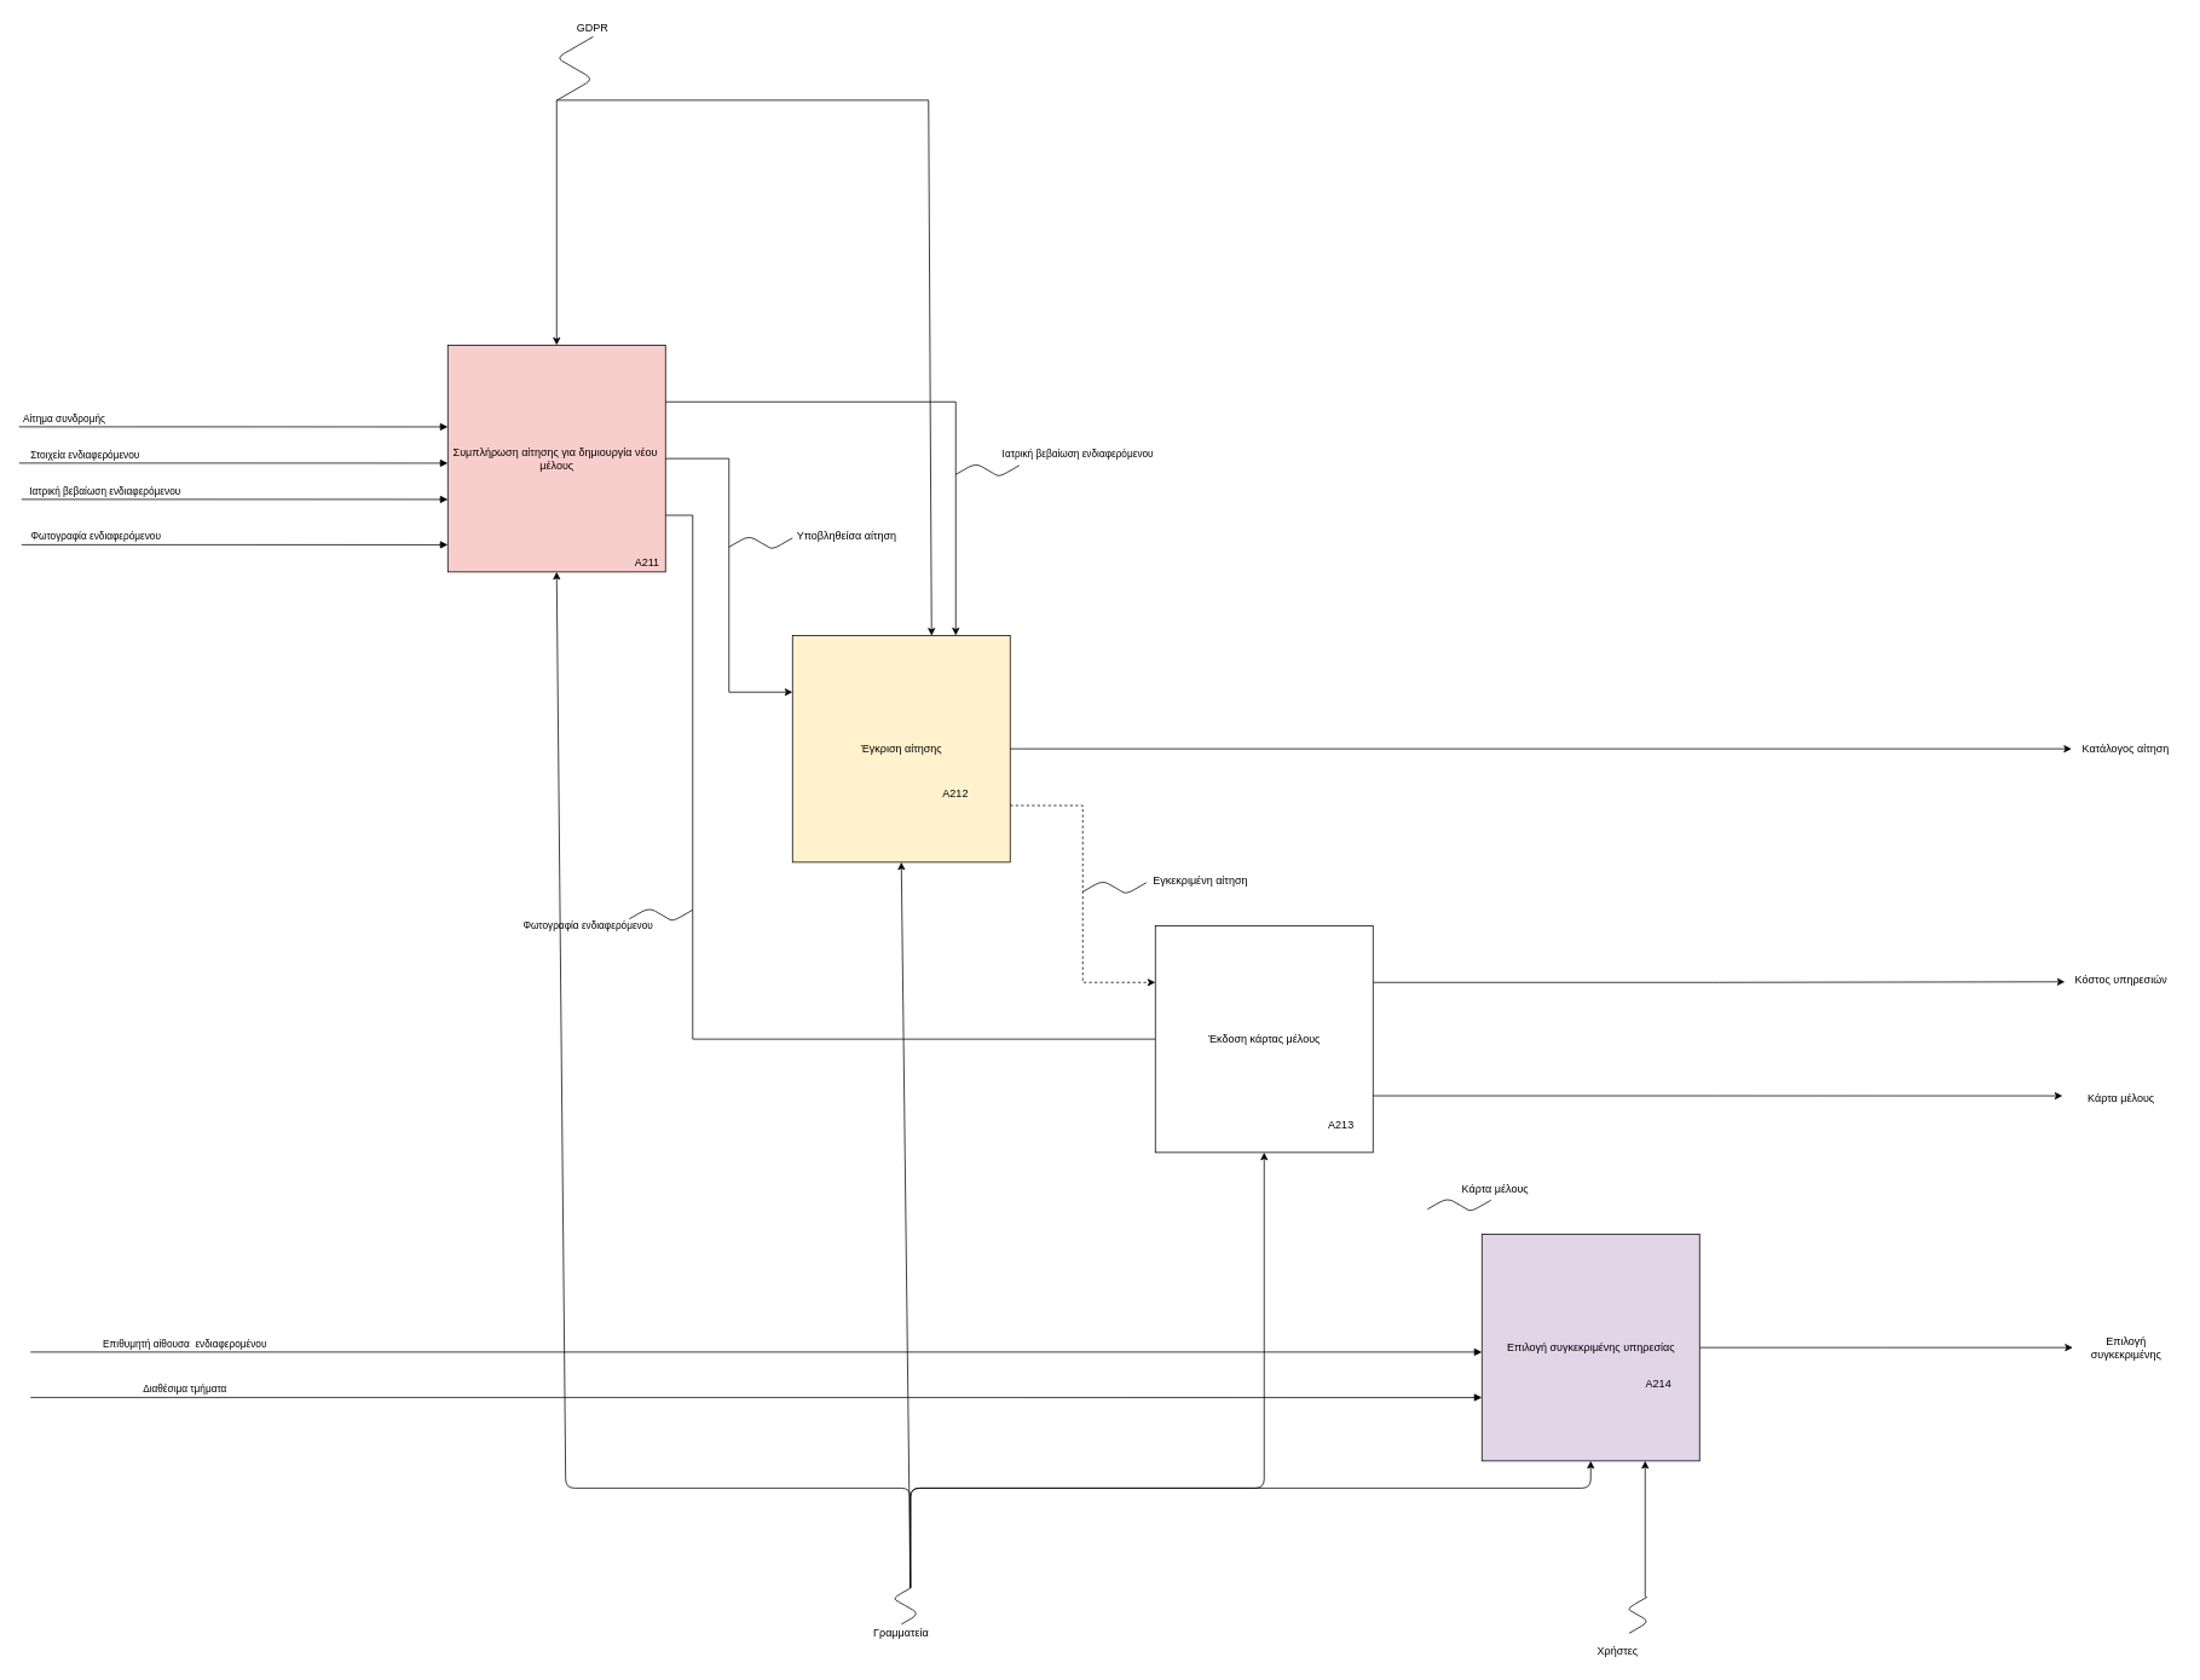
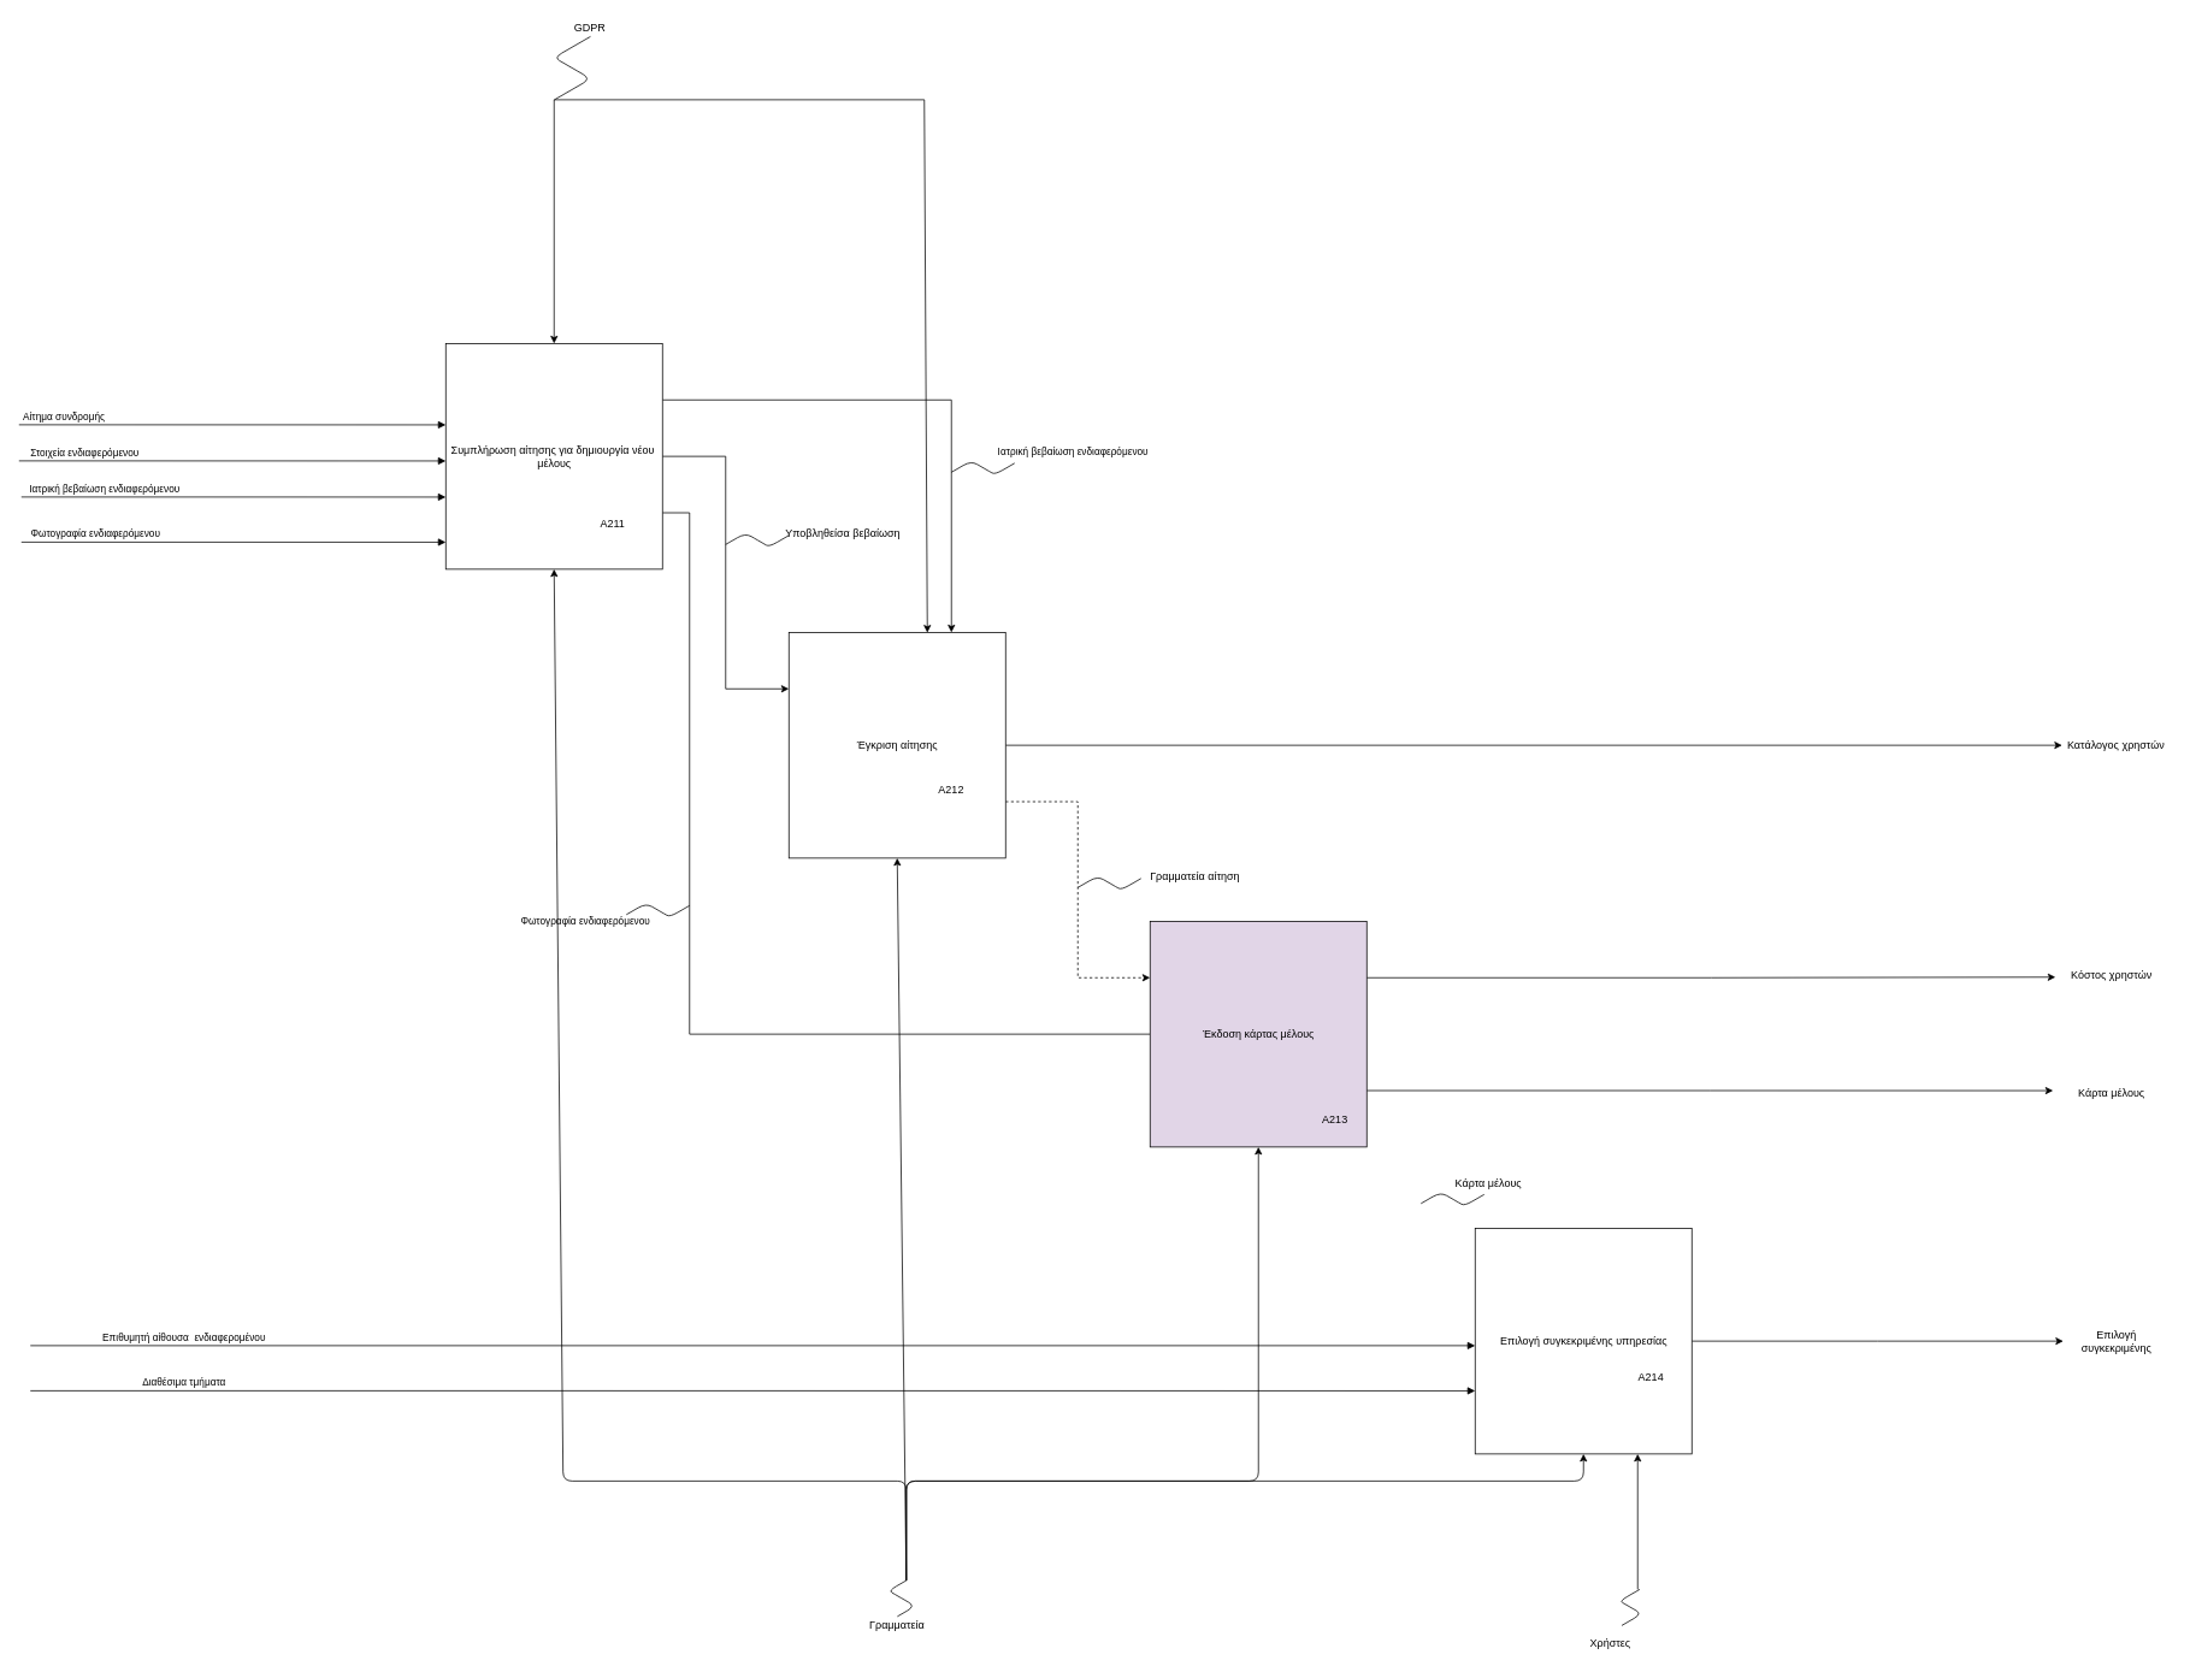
  <mxCell id="0" />
  <mxCell id="1" parent="0" />
  <mxCell id="2" value="Αίτημα συνδρομής" style="html=1;verticalAlign=bottom;endArrow=block;entryX=0.011;entryY=0.177;entryDx=0;entryDy=0;entryPerimeter=0;" parent="1" edge="1"><mxGeometry x="-0.788" width="80" relative="1" as="geometry"><mxPoint x="20.36" y="470" as="sourcePoint" /><mxPoint x="493" y="470.09" as="targetPoint" /><mxPoint as="offset" /></mxGeometry></mxCell>
  <mxCell id="3" value="Διαθέσιμα τμήματα" style="html=1;verticalAlign=bottom;endArrow=block;entryX=0.011;entryY=0.177;entryDx=0;entryDy=0;entryPerimeter=0;" parent="1" edge="1"><mxGeometry x="-0.788" width="80" relative="1" as="geometry"><mxPoint x="33" y="1540" as="sourcePoint" /><mxPoint x="1633" y="1540.09" as="targetPoint" /><mxPoint as="offset" /></mxGeometry></mxCell>
  <mxCell id="4" value="Στοιχεία ενδιαφερόμενου" style="html=1;verticalAlign=bottom;endArrow=block;entryX=0.011;entryY=0.177;entryDx=0;entryDy=0;entryPerimeter=0;" parent="1" edge="1"><mxGeometry x="-0.693" width="80" relative="1" as="geometry"><mxPoint x="20.36" y="510" as="sourcePoint" /><mxPoint x="493" y="510.09" as="targetPoint" /><mxPoint as="offset" /></mxGeometry></mxCell>
  <mxCell id="5" value="Φωτογραφία ενδιαφερόμενου" style="html=1;verticalAlign=bottom;endArrow=block;entryX=0.011;entryY=0.177;entryDx=0;entryDy=0;entryPerimeter=0;" parent="1" edge="1"><mxGeometry x="-0.65" width="80" relative="1" as="geometry"><mxPoint x="23" y="600" as="sourcePoint" /><mxPoint x="493" y="600.09" as="targetPoint" /><mxPoint as="offset" /></mxGeometry></mxCell>
  <mxCell id="6" value="Ιατρική βεβαίωση ενδιαφερόμενου" style="html=1;verticalAlign=bottom;endArrow=block;entryX=0.011;entryY=0.177;entryDx=0;entryDy=0;entryPerimeter=0;" parent="1" edge="1"><mxGeometry x="-0.608" width="80" relative="1" as="geometry"><mxPoint x="23" y="550" as="sourcePoint" /><mxPoint x="493" y="550.09" as="targetPoint" /><mxPoint as="offset" /></mxGeometry></mxCell>
  <mxCell id="7" value="Επιθυμητή αίθουσα&amp;nbsp; ενδιαφερομένου" style="html=1;verticalAlign=bottom;endArrow=block;" parent="1" edge="1"><mxGeometry x="-0.787" width="80" relative="1" as="geometry"><mxPoint x="33" y="1490" as="sourcePoint" /><mxPoint x="1633" y="1490" as="targetPoint" /><mxPoint as="offset" /></mxGeometry></mxCell>
  <mxCell id="8" style="edgeStyle=orthogonalEdgeStyle;rounded=0;orthogonalLoop=1;jettySize=auto;html=1;entryX=0;entryY=0.25;entryDx=0;entryDy=0;" parent="1" source="11" target="14" edge="1"><mxGeometry relative="1" as="geometry"><Array as="points"><mxPoint x="803" y="505" /><mxPoint x="803" y="762" /></Array></mxGeometry></mxCell>
  <mxCell id="9" style="edgeStyle=orthogonalEdgeStyle;rounded=0;orthogonalLoop=1;jettySize=auto;html=1;exitX=1;exitY=0.25;exitDx=0;exitDy=0;entryX=0.75;entryY=0;entryDx=0;entryDy=0;" parent="1" source="11" target="14" edge="1"><mxGeometry relative="1" as="geometry" /></mxCell>
  <mxCell id="10" style="edgeStyle=orthogonalEdgeStyle;rounded=0;orthogonalLoop=1;jettySize=auto;html=1;exitX=1;exitY=0.75;exitDx=0;exitDy=0;entryX=0;entryY=0.5;entryDx=0;entryDy=0;endArrow=none;" parent="1" source="11" target="17" edge="1"><mxGeometry relative="1" as="geometry"><Array as="points"><mxPoint x="763" y="568" /><mxPoint x="763" y="1145" /></Array></mxGeometry></mxCell>
- <mxCell id="11" value="Συμπλήρωση αίτησης για δημιουργία νέου&amp;nbsp;&lt;br&gt;μέλους" style="html=1;fillColor=#f8cecc;" parent="1" vertex="1"><mxGeometry x="493" y="380" width="240" height="250" as="geometry" /></mxCell>
+ <mxCell id="11" value="Συμπλήρωση αίτησης για δημιουργία νέου&amp;nbsp;&lt;br&gt;μέλους" style="html=1;" parent="1" vertex="1"><mxGeometry x="493" y="380" width="240" height="250" as="geometry" /></mxCell>
  <mxCell id="12" style="edgeStyle=orthogonalEdgeStyle;rounded=0;orthogonalLoop=1;jettySize=auto;html=1;" parent="1" source="14" edge="1"><mxGeometry relative="1" as="geometry"><mxPoint x="2283" y="825" as="targetPoint" /></mxGeometry></mxCell>
  <mxCell id="13" style="edgeStyle=orthogonalEdgeStyle;rounded=0;orthogonalLoop=1;jettySize=auto;html=1;exitX=1;exitY=0.75;exitDx=0;exitDy=0;entryX=0;entryY=0.25;entryDx=0;entryDy=0;dashed=1;" parent="1" source="14" target="17" edge="1"><mxGeometry relative="1" as="geometry" /></mxCell>
- <mxCell id="14" value="Έγκριση αίτησης" style="html=1;fillColor=#fff2cc;" parent="1" vertex="1"><mxGeometry x="873" y="700" width="240" height="250" as="geometry" /></mxCell>
+ <mxCell id="14" value="Έγκριση αίτησης" style="html=1;" parent="1" vertex="1"><mxGeometry x="873" y="700" width="240" height="250" as="geometry" /></mxCell>
  <mxCell id="15" style="edgeStyle=orthogonalEdgeStyle;rounded=0;orthogonalLoop=1;jettySize=auto;html=1;exitX=1;exitY=0.25;exitDx=0;exitDy=0;" parent="1" source="17" edge="1"><mxGeometry relative="1" as="geometry"><mxPoint x="2275.67" y="1081.857" as="targetPoint" /></mxGeometry></mxCell>
  <mxCell id="16" style="edgeStyle=orthogonalEdgeStyle;rounded=0;orthogonalLoop=1;jettySize=auto;html=1;exitX=1;exitY=0.75;exitDx=0;exitDy=0;" parent="1" source="17" edge="1"><mxGeometry relative="1" as="geometry"><mxPoint x="2273" y="1207.571" as="targetPoint" /></mxGeometry></mxCell>
- <mxCell id="17" value="Έκδοση κάρτας μέλους" style="html=1;" parent="1" vertex="1"><mxGeometry x="1273" y="1020" width="240" height="250" as="geometry" /></mxCell>
+ <mxCell id="17" value="Έκδοση κάρτας μέλους" style="html=1;fillColor=#e1d5e7;" parent="1" vertex="1"><mxGeometry x="1273" y="1020" width="240" height="250" as="geometry" /></mxCell>
  <mxCell id="18" style="edgeStyle=orthogonalEdgeStyle;rounded=0;orthogonalLoop=1;jettySize=auto;html=1;" parent="1" source="19" edge="1"><mxGeometry relative="1" as="geometry"><mxPoint x="2284.335" y="1485" as="targetPoint" /></mxGeometry></mxCell>
- <mxCell id="19" value="Επιλογή συγκεκριμένης υπηρεσίας" style="html=1;fillColor=#e1d5e7;" parent="1" vertex="1"><mxGeometry x="1633" y="1360" width="240" height="250" as="geometry" /></mxCell>
- <mxCell id="20" value="Κόστος υπηρεσιών" style="text;html=1;strokeColor=none;fillColor=none;align=center;verticalAlign=middle;whiteSpace=wrap;rounded=0;" parent="1" vertex="1"><mxGeometry x="2273" y="1070" width="130" height="20" as="geometry" /></mxCell>
+ <mxCell id="19" value="Επιλογή συγκεκριμένης υπηρεσίας" style="html=1;" parent="1" vertex="1"><mxGeometry x="1633" y="1360" width="240" height="250" as="geometry" /></mxCell>
+ <mxCell id="20" value="Κόστος χρηστών" style="text;html=1;strokeColor=none;fillColor=none;align=center;verticalAlign=middle;whiteSpace=wrap;rounded=0;" parent="1" vertex="1"><mxGeometry x="2273" y="1070" width="130" height="20" as="geometry" /></mxCell>
  <mxCell id="21" value="Κάρτα μέλους" style="text;html=1;strokeColor=none;fillColor=none;align=center;verticalAlign=middle;whiteSpace=wrap;rounded=0;" parent="1" vertex="1"><mxGeometry x="2283" y="1200" width="110" height="20" as="geometry" /></mxCell>
- <mxCell id="22" value="Κατάλογος αίτηση" style="text;html=1;strokeColor=none;fillColor=none;align=center;verticalAlign=middle;whiteSpace=wrap;rounded=0;" parent="1" vertex="1"><mxGeometry x="2283" y="815" width="120" height="20" as="geometry" /></mxCell>
+ <mxCell id="22" value="Κατάλογος χρηστών" style="text;html=1;strokeColor=none;fillColor=none;align=center;verticalAlign=middle;whiteSpace=wrap;rounded=0;" parent="1" vertex="1"><mxGeometry x="2283" y="815" width="120" height="20" as="geometry" /></mxCell>
  <mxCell id="23" value="Επιλογή συγκεκριμένης" style="text;html=1;strokeColor=none;fillColor=none;align=center;verticalAlign=middle;whiteSpace=wrap;rounded=0;" parent="1" vertex="1"><mxGeometry x="2295.5" y="1475" width="95" height="20" as="geometry" /></mxCell>
  <mxCell id="24" value="" style="edgeStyle=isometricEdgeStyle;endArrow=none;html=1;" parent="1" edge="1"><mxGeometry width="50" height="100" relative="1" as="geometry"><mxPoint x="803" y="602.6" as="sourcePoint" /><mxPoint x="873" y="592.6" as="targetPoint" /></mxGeometry></mxCell>
- <mxCell id="25" value="Υποβληθείσα αίτηση" style="text;html=1;strokeColor=none;fillColor=none;align=center;verticalAlign=middle;whiteSpace=wrap;rounded=0;" parent="1" vertex="1"><mxGeometry x="853" y="580" width="160" height="20" as="geometry" /></mxCell>
+ <mxCell id="25" value="Υποβληθείσα βεβαίωση" style="text;html=1;strokeColor=none;fillColor=none;align=center;verticalAlign=middle;whiteSpace=wrap;rounded=0;" parent="1" vertex="1"><mxGeometry x="853" y="580" width="160" height="20" as="geometry" /></mxCell>
  <mxCell id="26" value="" style="edgeStyle=isometricEdgeStyle;endArrow=none;html=1;" parent="1" edge="1"><mxGeometry width="50" height="100" relative="1" as="geometry"><mxPoint x="1193" y="982.6" as="sourcePoint" /><mxPoint x="1263" y="972.6" as="targetPoint" /></mxGeometry></mxCell>
- <mxCell id="27" value="Εγκεκριμένη αίτηση" style="text;html=1;strokeColor=none;fillColor=none;align=center;verticalAlign=middle;whiteSpace=wrap;rounded=0;" parent="1" vertex="1"><mxGeometry x="1253" y="960" width="140" height="20" as="geometry" /></mxCell>
+ <mxCell id="27" value="Γραμματεία αίτηση" style="text;html=1;strokeColor=none;fillColor=none;align=center;verticalAlign=middle;whiteSpace=wrap;rounded=0;" parent="1" vertex="1"><mxGeometry x="1253" y="960" width="140" height="20" as="geometry" /></mxCell>
  <mxCell id="28" value="" style="endArrow=classic;html=1;entryX=0.5;entryY=0;entryDx=0;entryDy=0;" parent="1" target="11" edge="1"><mxGeometry width="50" height="50" relative="1" as="geometry"><mxPoint x="613" as="sourcePoint" y="110" /><mxPoint x="603" y="640" as="targetPoint" /></mxGeometry></mxCell>
  <mxCell id="29" value="" style="edgeStyle=isometricEdgeStyle;endArrow=none;html=1;" parent="1" edge="1"><mxGeometry width="50" height="100" relative="1" as="geometry"><mxPoint x="613.31" as="sourcePoint" y="110" /><mxPoint x="653.31" y="40" as="targetPoint" /></mxGeometry></mxCell>
  <mxCell id="30" value="GDPR" style="text;html=1;strokeColor=none;fillColor=none;align=center;verticalAlign=middle;whiteSpace=wrap;rounded=0;" parent="1" vertex="1"><mxGeometry x="633" y="20" width="40" height="20" as="geometry" /></mxCell>
  <mxCell id="31" value="&lt;span style=&quot;font-size: 11px ; background-color: rgb(255 , 255 , 255)&quot;&gt;Ιατρική βεβαίωση ενδιαφερόμενου&lt;/span&gt;" style="text;html=1;strokeColor=none;fillColor=none;align=center;verticalAlign=middle;whiteSpace=wrap;rounded=0;" parent="1" vertex="1"><mxGeometry x="1093" y="490" width="190" height="20" as="geometry" /></mxCell>
  <mxCell id="32" value="" style="edgeStyle=isometricEdgeStyle;endArrow=none;html=1;" parent="1" edge="1"><mxGeometry width="50" height="100" relative="1" as="geometry"><mxPoint x="1053" y="522.6" as="sourcePoint" /><mxPoint x="1123" y="512.6" as="targetPoint" /></mxGeometry></mxCell>
  <mxCell id="33" value="&lt;span style=&quot;font-size: 11px ; background-color: rgb(255 , 255 , 255)&quot;&gt;Φωτογραφία ενδιαφερόμενου&lt;/span&gt;" style="text;html=1;strokeColor=none;fillColor=none;align=center;verticalAlign=middle;whiteSpace=wrap;rounded=0;" parent="1" vertex="1"><mxGeometry x="563" y="1010" width="170" height="20" as="geometry" /></mxCell>
  <mxCell id="34" value="" style="edgeStyle=isometricEdgeStyle;endArrow=none;html=1;" parent="1" edge="1"><mxGeometry width="50" height="100" relative="1" as="geometry"><mxPoint x="693" y="1012.6" as="sourcePoint" /><mxPoint x="763" y="1002.6" as="targetPoint" /></mxGeometry></mxCell>
  <mxCell id="35" value="Κάρτα μέλους" style="text;html=1;strokeColor=none;fillColor=none;align=center;verticalAlign=middle;whiteSpace=wrap;rounded=0;" parent="1" vertex="1"><mxGeometry x="1593" y="1300" width="110" height="20" as="geometry" /></mxCell>
  <mxCell id="36" value="" style="edgeStyle=isometricEdgeStyle;endArrow=none;html=1;" parent="1" edge="1"><mxGeometry width="50" height="100" relative="1" as="geometry"><mxPoint x="1573" y="1332.6" as="sourcePoint" /><mxPoint x="1643" y="1322.6" as="targetPoint" /></mxGeometry></mxCell>
  <mxCell id="37" value="Γραμματεία" style="text;html=1;strokeColor=none;fillColor=none;align=center;verticalAlign=middle;whiteSpace=wrap;rounded=0;" parent="1" vertex="1"><mxGeometry x="973" y="1790" width="40" height="20" as="geometry" /></mxCell>
  <mxCell id="38" value="" style="edgeStyle=isometricEdgeStyle;endArrow=none;html=1;" parent="1" edge="1"><mxGeometry width="50" height="100" relative="1" as="geometry"><mxPoint x="993.14" y="1790" as="sourcePoint" /><mxPoint x="1003.28" y="1750" as="targetPoint" /></mxGeometry></mxCell>
  <mxCell id="39" value="" style="endArrow=classic;html=1;entryX=0.5;entryY=1;entryDx=0;entryDy=0;" parent="1" target="11" edge="1"><mxGeometry width="50" height="50" relative="1" as="geometry"><mxPoint x="1003" y="1750" as="sourcePoint" /><mxPoint x="673" y="1240" as="targetPoint" /><Array as="points"><mxPoint x="1003" y="1640" /><mxPoint x="623" y="1640" /></Array></mxGeometry></mxCell>
  <mxCell id="40" value="" style="endArrow=classic;html=1;entryX=0.5;entryY=1;entryDx=0;entryDy=0;" parent="1" target="14" edge="1"><mxGeometry width="50" height="50" relative="1" as="geometry"><mxPoint x="1003" y="1750" as="sourcePoint" /><mxPoint x="943" y="1410" as="targetPoint" /></mxGeometry></mxCell>
  <mxCell id="41" value="" style="endArrow=classic;html=1;entryX=0.5;entryY=1;entryDx=0;entryDy=0;" parent="1" target="17" edge="1"><mxGeometry width="50" height="50" relative="1" as="geometry"><mxPoint x="1003" y="1750" as="sourcePoint" /><mxPoint x="933" y="1340" as="targetPoint" /><Array as="points"><mxPoint x="1003" y="1640" /><mxPoint x="1393" y="1640" /></Array></mxGeometry></mxCell>
  <mxCell id="42" value="" style="endArrow=classic;html=1;entryX=0.5;entryY=1;entryDx=0;entryDy=0;" parent="1" target="19" edge="1"><mxGeometry width="50" height="50" relative="1" as="geometry"><mxPoint x="1003" y="1750" as="sourcePoint" /><mxPoint x="1203" y="1320" as="targetPoint" /><Array as="points"><mxPoint x="1003" y="1640" /><mxPoint x="1753" y="1640" /></Array></mxGeometry></mxCell>
- <mxCell id="43" value="A211" style="text;html=1;strokeColor=none;fillColor=none;align=center;verticalAlign=middle;whiteSpace=wrap;rounded=0;" parent="1" vertex="1"><mxGeometry x="693" y="610" width="40" height="20" as="geometry" /></mxCell>
+ <mxCell id="43" value="A211" style="text;html=1;strokeColor=none;fillColor=none;align=center;verticalAlign=middle;whiteSpace=wrap;rounded=0;" parent="1" vertex="1"><mxGeometry x="658" y="570" width="40" height="20" as="geometry" /></mxCell>
  <mxCell id="44" value="A212" style="text;html=1;strokeColor=none;fillColor=none;align=center;verticalAlign=middle;whiteSpace=wrap;rounded=0;" parent="1" vertex="1"><mxGeometry x="1033" y="865" width="40" height="20" as="geometry" /></mxCell>
  <mxCell id="45" value="A213" style="text;html=1;strokeColor=none;fillColor=none;align=center;verticalAlign=middle;whiteSpace=wrap;rounded=0;" parent="1" vertex="1"><mxGeometry x="1458" y="1230" width="40" height="20" as="geometry" /></mxCell>
  <mxCell id="46" value="A214" style="text;html=1;strokeColor=none;fillColor=none;align=center;verticalAlign=middle;whiteSpace=wrap;rounded=0;" parent="1" vertex="1"><mxGeometry x="1808" y="1515" width="40" height="20" as="geometry" /></mxCell>
  <mxCell id="47" value="" style="endArrow=none;html=1;" parent="1" edge="1"><mxGeometry width="50" height="50" relative="1" as="geometry"><mxPoint x="613" as="sourcePoint" y="110" /><mxPoint x="1023" as="targetPoint" y="110" /></mxGeometry></mxCell>
  <mxCell id="48" value="" style="endArrow=classic;html=1;entryX=0.639;entryY=0.001;entryDx=0;entryDy=0;entryPerimeter=0;" parent="1" target="14" edge="1"><mxGeometry width="50" height="50" relative="1" as="geometry"><mxPoint x="1023" as="sourcePoint" y="110" /><mxPoint x="1023" y="690" as="targetPoint" /></mxGeometry></mxCell>
  <mxCell id="49" value="" style="edgeStyle=isometricEdgeStyle;endArrow=none;html=1;" parent="1" edge="1"><mxGeometry width="50" height="100" relative="1" as="geometry"><mxPoint x="1795.37" y="1800" as="sourcePoint" /><mxPoint x="1815.3" y="1760" as="targetPoint" /></mxGeometry></mxCell>
  <mxCell id="50" value="" style="endArrow=classic;html=1;entryX=0.75;entryY=1;entryDx=0;entryDy=0;" parent="1" target="19" edge="1"><mxGeometry width="50" height="50" relative="1" as="geometry"><mxPoint x="1813" y="1760" as="sourcePoint" /><mxPoint x="1813" y="1730" as="targetPoint" /></mxGeometry></mxCell>
  <mxCell id="51" value="Χρήστες" style="text;html=1;strokeColor=none;fillColor=none;align=center;verticalAlign=middle;whiteSpace=wrap;rounded=0;" parent="1" vertex="1"><mxGeometry x="1763" y="1810" width="40" height="20" as="geometry" /></mxCell>
